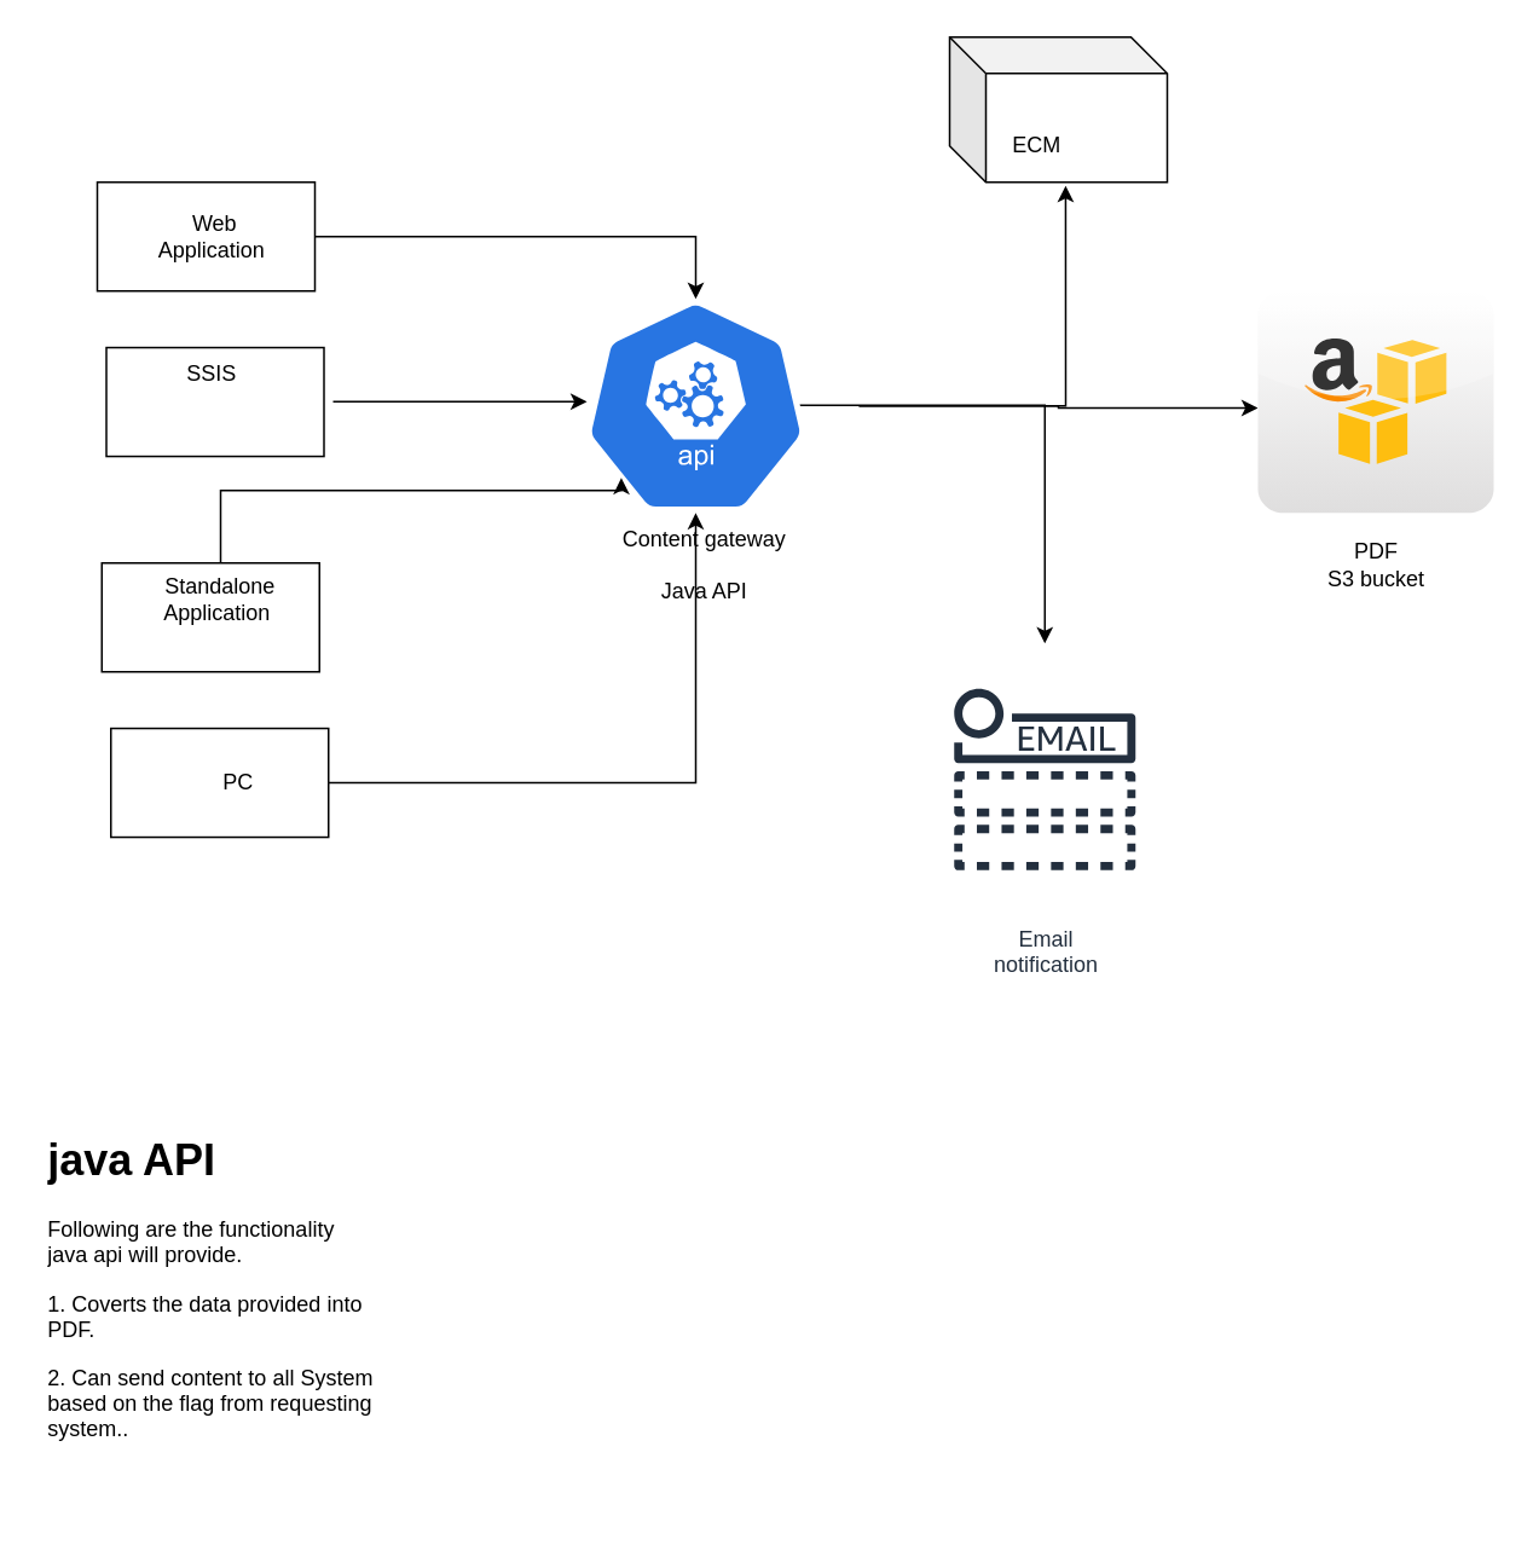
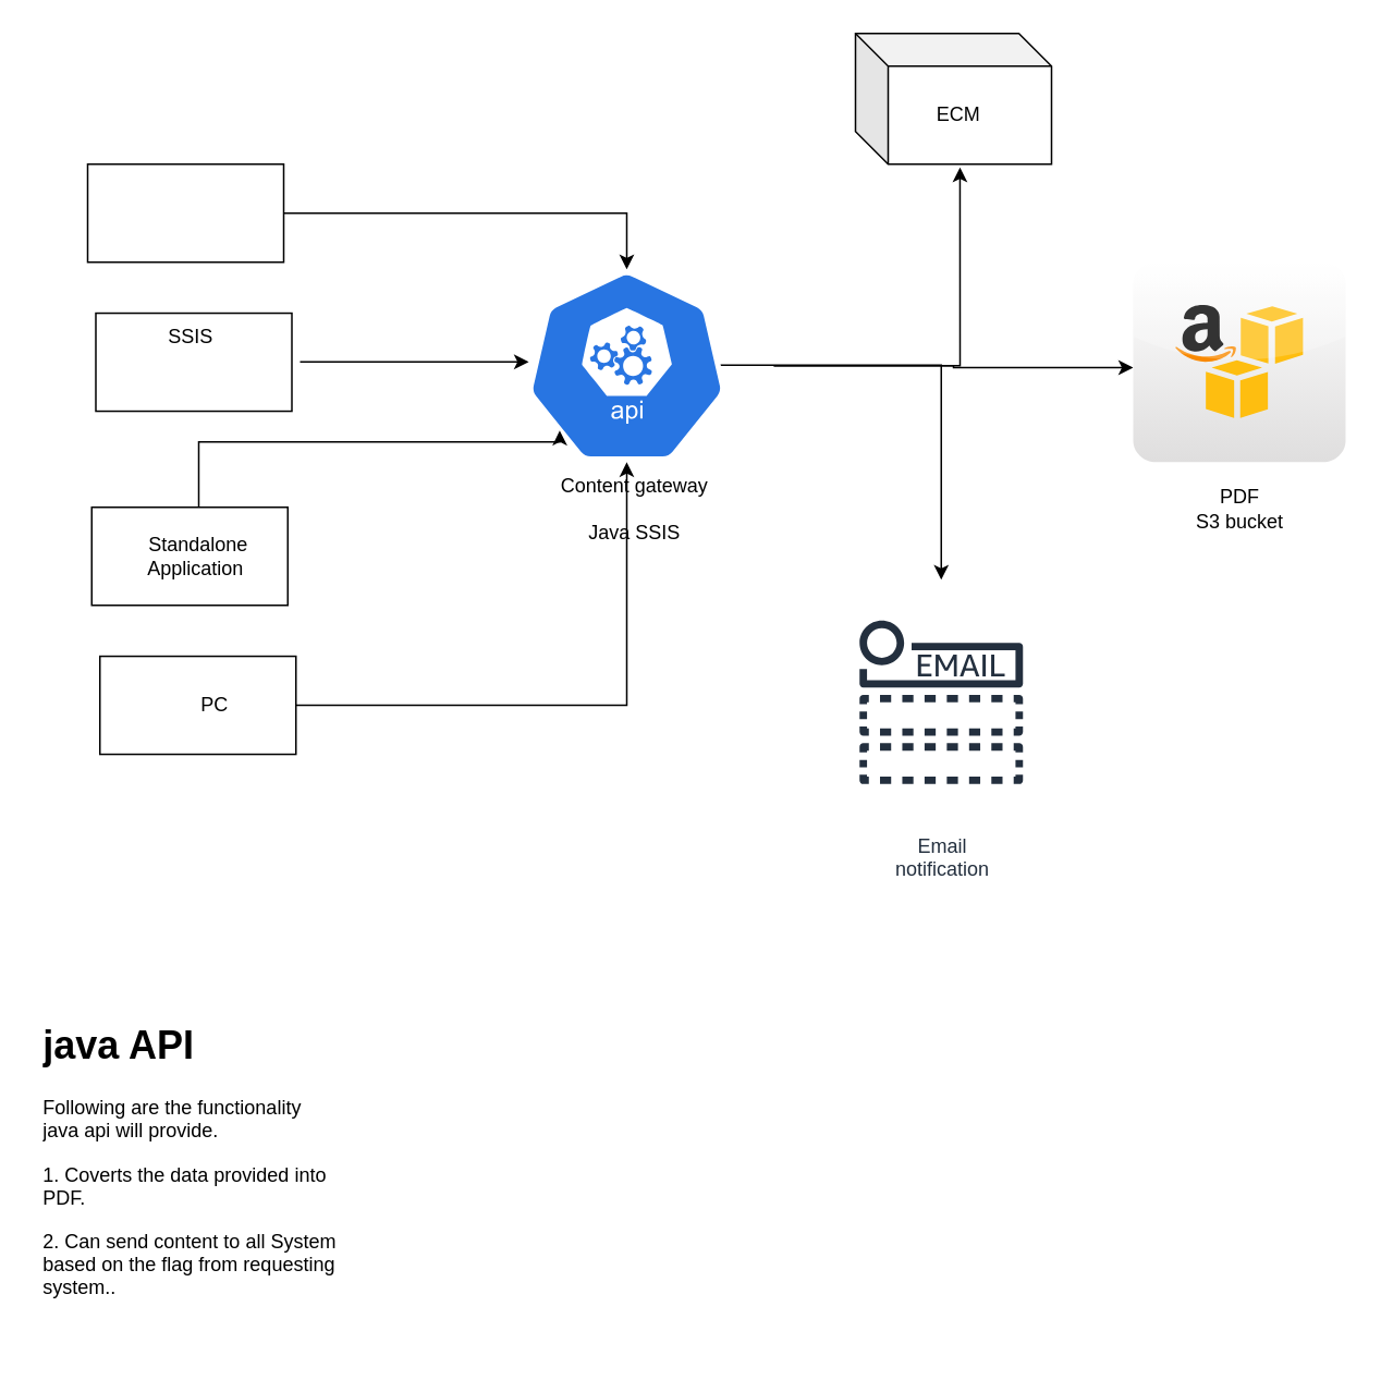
  <mxCell id="0" />
  <mxCell id="1" parent="0" />
  <mxCell id="2" style="edgeStyle=orthogonalEdgeStyle;rounded=0;orthogonalLoop=1;jettySize=auto;html=1;entryX=0;entryY=0.527;entryDx=0;entryDy=0;entryPerimeter=0;" parent="1" source="5" target="6" edge="1"><mxGeometry relative="1" as="geometry" /></mxCell>
  <mxCell id="3" style="edgeStyle=orthogonalEdgeStyle;rounded=0;orthogonalLoop=1;jettySize=auto;html=1;exitX=0.806;exitY=0.497;exitDx=0;exitDy=0;exitPerimeter=0;" parent="1" source="5" target="7" edge="1"><mxGeometry relative="1" as="geometry" /></mxCell>
  <mxCell id="4" style="edgeStyle=orthogonalEdgeStyle;rounded=0;orthogonalLoop=1;jettySize=auto;html=1;entryX=0.533;entryY=1.025;entryDx=0;entryDy=0;entryPerimeter=0;" parent="1" source="5" target="21" edge="1"><mxGeometry relative="1" as="geometry" /></mxCell>
  <mxCell id="5" value="" style="html=1;dashed=0;whitespace=wrap;fillColor=#2875E2;strokeColor=#ffffff;points=[[0.005,0.63,0],[0.1,0.2,0],[0.9,0.2,0],[0.5,0,0],[0.995,0.63,0],[0.72,0.99,0],[0.5,1,0],[0.28,0.99,0]];shape=mxgraph.kubernetes.icon;prIcon=api" parent="1" vertex="1"><mxGeometry x="293" y="164.4" width="180" height="118" as="geometry" /></mxCell>
  <mxCell id="6" value="" style="dashed=0;outlineConnect=0;html=1;align=center;labelPosition=center;verticalLabelPosition=bottom;verticalAlign=top;shape=mxgraph.webicons.aws_s3;gradientColor=#DFDEDE" parent="1" vertex="1"><mxGeometry x="693" y="160" width="130" height="122.4" as="geometry" /></mxCell>
  <mxCell id="7" value="Email&#10;notification" style="outlineConnect=0;fontColor=#232F3E;gradientColor=none;strokeColor=#232F3E;fillColor=#ffffff;dashed=0;verticalLabelPosition=bottom;verticalAlign=top;align=center;html=1;fontSize=12;fontStyle=0;aspect=fixed;shape=mxgraph.aws4.resourceIcon;resIcon=mxgraph.aws4.email_notification;" parent="1" vertex="1"><mxGeometry x="513" y="354.4" width="125" height="150" as="geometry" /></mxCell>
  <mxCell id="8" value="PDF &lt;br&gt;S3 bucket" style="text;html=1;strokeColor=none;fillColor=none;align=center;verticalAlign=middle;whiteSpace=wrap;rounded=0;" parent="1" vertex="1"><mxGeometry x="720.5" y="286.2" width="75" height="50" as="geometry" /></mxCell>
  <mxCell id="9" style="edgeStyle=orthogonalEdgeStyle;rounded=0;orthogonalLoop=1;jettySize=auto;html=1;" parent="1" source="10" target="5" edge="1"><mxGeometry relative="1" as="geometry" /></mxCell>
  <mxCell id="10" value="" style="rounded=0;whiteSpace=wrap;html=1;" parent="1" vertex="1"><mxGeometry x="53" y="100" width="120" height="60" as="geometry" /></mxCell>
- <mxCell id="11" value="Web Application&amp;nbsp;" style="text;html=1;strokeColor=none;fillColor=none;align=center;verticalAlign=middle;whiteSpace=wrap;rounded=0;" parent="1" vertex="1"><mxGeometry x="73" y="120" width="90" height="20" as="geometry" /></mxCell>
  <mxCell id="12" value="" style="rounded=0;whiteSpace=wrap;html=1;" parent="1" vertex="1"><mxGeometry x="58" y="191.2" width="120" height="60" as="geometry" /></mxCell>
  <mxCell id="13" style="edgeStyle=orthogonalEdgeStyle;rounded=0;orthogonalLoop=1;jettySize=auto;html=1;" parent="1" edge="1"><mxGeometry relative="1" as="geometry"><mxPoint x="183" y="221" as="sourcePoint" /><mxPoint x="323" y="221" as="targetPoint" /></mxGeometry></mxCell>
  <mxCell id="14" value="SSIS&amp;nbsp;" style="text;html=1;strokeColor=none;fillColor=none;align=center;verticalAlign=middle;whiteSpace=wrap;rounded=0;" parent="1" vertex="1"><mxGeometry x="73" y="196.2" width="90" height="20" as="geometry" /></mxCell>
  <mxCell id="15" value="" style="rounded=0;whiteSpace=wrap;html=1;" parent="1" vertex="1"><mxGeometry x="55.5" y="310" width="120" height="60" as="geometry" /></mxCell>
  <mxCell id="16" style="edgeStyle=orthogonalEdgeStyle;rounded=0;orthogonalLoop=1;jettySize=auto;html=1;entryX=0.272;entryY=0.836;entryDx=0;entryDy=0;entryPerimeter=0;" parent="1" target="5" edge="1"><mxGeometry relative="1" as="geometry"><mxPoint x="121" y="310" as="sourcePoint" /><Array as="points"><mxPoint x="121" y="270" /><mxPoint x="342" y="270" /></Array></mxGeometry></mxCell>
- <mxCell id="17" value="Standalone Application&amp;nbsp;" style="text;html=1;strokeColor=none;fillColor=none;align=center;verticalAlign=middle;whiteSpace=wrap;rounded=0;" parent="1" vertex="1"><mxGeometry x="75.5" y="320" width="90" height="20" as="geometry" /></mxCell>
+ <mxCell id="17" value="Standalone Application&amp;nbsp;" style="text;html=1;strokeColor=none;fillColor=none;align=center;verticalAlign=middle;whiteSpace=wrap;rounded=0;" parent="1" vertex="1"><mxGeometry x="75.5" y="330" width="90" height="20" as="geometry" /></mxCell>
  <mxCell id="18" style="edgeStyle=orthogonalEdgeStyle;rounded=0;orthogonalLoop=1;jettySize=auto;html=1;" parent="1" source="19" target="5" edge="1"><mxGeometry relative="1" as="geometry" /></mxCell>
  <mxCell id="19" value="" style="rounded=0;whiteSpace=wrap;html=1;" parent="1" vertex="1"><mxGeometry x="60.5" y="401.2" width="120" height="60" as="geometry" /></mxCell>
  <mxCell id="20" value="PC&lt;br&gt;" style="text;html=1;strokeColor=none;fillColor=none;align=center;verticalAlign=middle;whiteSpace=wrap;rounded=0;" parent="1" vertex="1"><mxGeometry x="85.5" y="421.2" width="90" height="20" as="geometry" /></mxCell>
  <mxCell id="21" value="" style="shape=cube;whiteSpace=wrap;html=1;boundedLbl=1;backgroundOutline=1;darkOpacity=0.05;darkOpacity2=0.1;" parent="1" vertex="1"><mxGeometry x="523" y="20" width="120" height="80" as="geometry" /></mxCell>
- <mxCell id="22" value="ECM&amp;nbsp;" style="text;html=1;strokeColor=none;fillColor=none;align=center;verticalAlign=middle;whiteSpace=wrap;rounded=0;" parent="1" vertex="1"><mxGeometry x="553" y="70" width="40" height="20" as="geometry" /></mxCell>
- <mxCell id="23" value="Content gateway&lt;br&gt;&lt;br&gt;Java API" style="text;html=1;strokeColor=none;fillColor=none;align=center;verticalAlign=middle;whiteSpace=wrap;rounded=0;" parent="1" vertex="1"><mxGeometry x="333" y="282.4" width="110" height="57.6" as="geometry" /></mxCell>
+ <mxCell id="22" value="ECM&amp;nbsp;" style="text;html=1;strokeColor=none;fillColor=none;align=center;verticalAlign=middle;whiteSpace=wrap;rounded=0;" parent="1" vertex="1"><mxGeometry x="568" y="60" width="40" height="20" as="geometry" /></mxCell>
+ <mxCell id="23" value="Content gateway&lt;br&gt;&lt;br&gt;Java SSIS" style="text;html=1;strokeColor=none;fillColor=none;align=center;verticalAlign=middle;whiteSpace=wrap;rounded=0;" parent="1" vertex="1"><mxGeometry x="333" y="282.4" width="110" height="57.6" as="geometry" /></mxCell>
  <mxCell id="24" value="&lt;h1&gt;java API&lt;/h1&gt;&lt;p&gt;Following are the functionality java api will provide.&amp;nbsp;&lt;/p&gt;&lt;p&gt;1. Coverts the data provided into PDF.&lt;/p&gt;&lt;p&gt;2. Can send content to all System based on the flag from requesting system..&lt;/p&gt;&lt;p&gt;&lt;br&gt;&lt;/p&gt;" style="text;html=1;strokeColor=none;fillColor=none;spacing=5;spacingTop=-20;whiteSpace=wrap;overflow=hidden;rounded=0;" parent="1" vertex="1"><mxGeometry x="20.5" y="620" width="190" height="210" as="geometry" /></mxCell>
